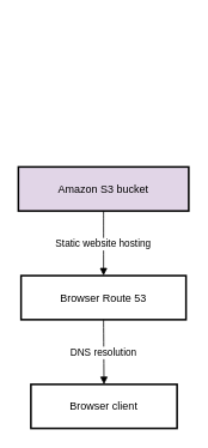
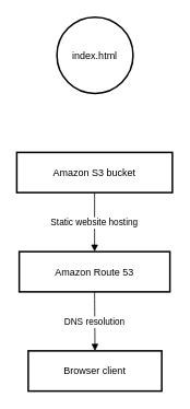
  <mxCell id="0" />
  <mxCell id="1" parent="0" />
- <mxCell id="3" value="Amazon S3 bucket" style="whiteSpace=wrap;strokeWidth=2;fillColor=#e1d5e7;" vertex="1" parent="1"><mxGeometry x="20" y="185" width="190" height="49" as="geometry" /></mxCell>
- <mxCell id="4" value="Browser Route 53" style="whiteSpace=wrap;strokeWidth=2;" vertex="1" parent="1"><mxGeometry x="23" y="306" width="184" height="49" as="geometry" /></mxCell>
+ <mxCell id="2" value="index.html" style="ellipse;aspect=fixed;strokeWidth=2;whiteSpace=wrap;" vertex="1" parent="1"><mxGeometry x="69" y="20" width="93" height="93" as="geometry" /></mxCell>
+ <mxCell id="3" value="Amazon S3 bucket" style="whiteSpace=wrap;strokeWidth=2;" vertex="1" parent="1"><mxGeometry x="20" y="185" width="190" height="49" as="geometry" /></mxCell>
+ <mxCell id="4" value="Amazon Route 53" style="whiteSpace=wrap;strokeWidth=2;" vertex="1" parent="1"><mxGeometry x="23" y="306" width="184" height="49" as="geometry" /></mxCell>
  <mxCell id="5" value="Browser client" style="whiteSpace=wrap;strokeWidth=2;" vertex="1" parent="1"><mxGeometry x="34" y="427" width="163" height="49" as="geometry" /></mxCell>
  <mxCell id="6" value="Static website hosting" style="curved=1;startArrow=none;endArrow=block;exitX=0.5;exitY=1;entryX=0.5;entryY=0.01;" edge="1" parent="1" source="3" target="4"><mxGeometry relative="1" as="geometry"><Array as="points" /></mxGeometry></mxCell>
  <mxCell id="7" value="DNS resolution" style="curved=1;startArrow=none;endArrow=block;exitX=0.5;exitY=1;entryX=0.5;entryY=0.01;" edge="1" parent="1" source="4" target="5"><mxGeometry relative="1" as="geometry"><Array as="points" /></mxGeometry></mxCell>
